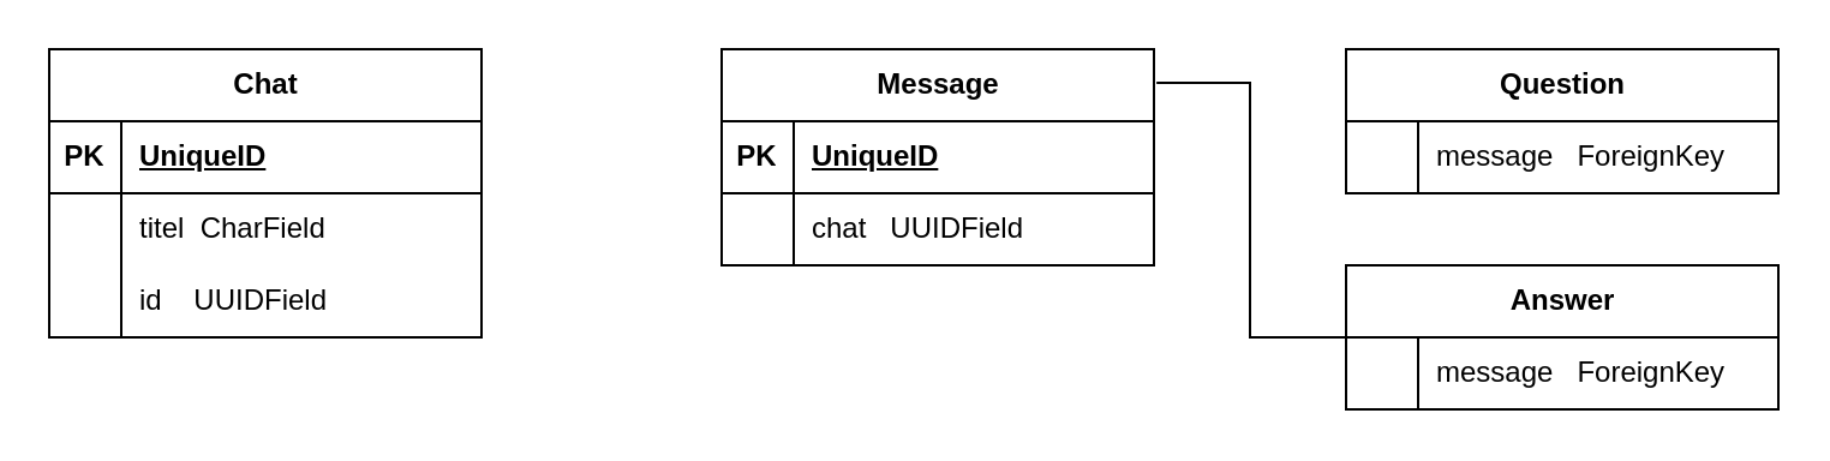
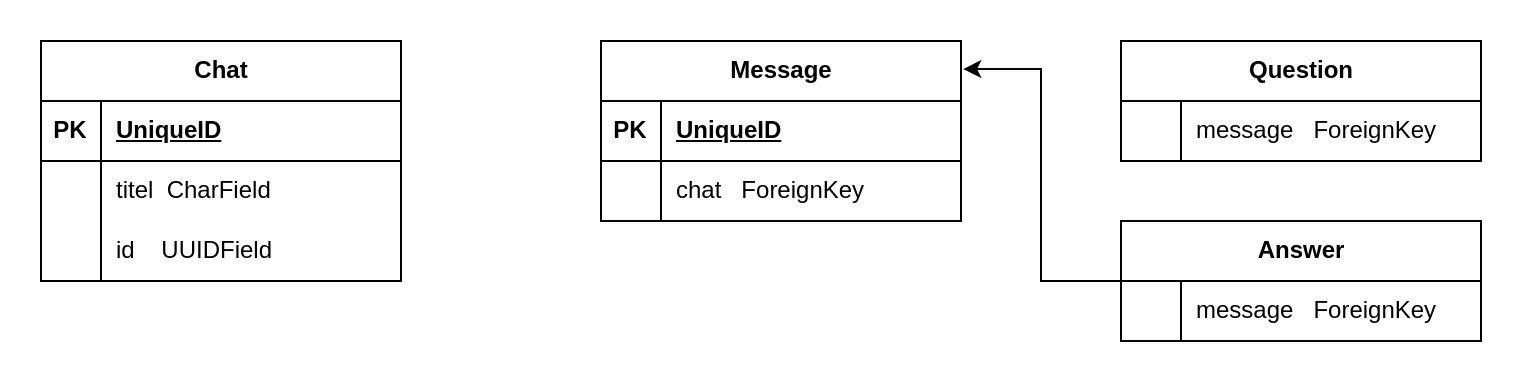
  <mxCell id="0" />
  <mxCell id="1" parent="0" />
  <mxCell id="2" value="Chat" style="shape=table;startSize=30;container=1;collapsible=1;childLayout=tableLayout;fixedRows=1;rowLines=0;fontStyle=1;align=center;resizeLast=1;html=1;" vertex="1" parent="1"><mxGeometry x="20" y="20" width="180" height="120" as="geometry" /></mxCell>
  <mxCell id="3" value="" style="shape=tableRow;horizontal=0;startSize=0;swimlaneHead=0;swimlaneBody=0;fillColor=none;collapsible=0;dropTarget=0;points=[[0,0.5],[1,0.5]];portConstraint=eastwest;top=0;left=0;right=0;bottom=1;" vertex="1" parent="2"><mxGeometry y="30" width="180" height="30" as="geometry" /></mxCell>
  <mxCell id="4" value="PK" style="shape=partialRectangle;connectable=0;fillColor=none;top=0;left=0;bottom=0;right=0;fontStyle=1;overflow=hidden;whiteSpace=wrap;html=1;" vertex="1" parent="3"><mxGeometry width="30" height="30" as="geometry"><mxRectangle width="30" height="30" as="alternateBounds" /></mxGeometry></mxCell>
  <mxCell id="5" value="UniqueID" style="shape=partialRectangle;connectable=0;fillColor=none;top=0;left=0;bottom=0;right=0;align=left;spacingLeft=6;fontStyle=5;overflow=hidden;whiteSpace=wrap;html=1;" vertex="1" parent="3"><mxGeometry x="30" width="150" height="30" as="geometry"><mxRectangle width="150" height="30" as="alternateBounds" /></mxGeometry></mxCell>
  <mxCell id="6" value="" style="shape=tableRow;horizontal=0;startSize=0;swimlaneHead=0;swimlaneBody=0;fillColor=none;collapsible=0;dropTarget=0;points=[[0,0.5],[1,0.5]];portConstraint=eastwest;top=0;left=0;right=0;bottom=0;" vertex="1" parent="2"><mxGeometry y="60" width="180" height="30" as="geometry" /></mxCell>
  <mxCell id="7" value="" style="shape=partialRectangle;connectable=0;fillColor=none;top=0;left=0;bottom=0;right=0;editable=1;overflow=hidden;whiteSpace=wrap;html=1;" vertex="1" parent="6"><mxGeometry width="30" height="30" as="geometry"><mxRectangle width="30" height="30" as="alternateBounds" /></mxGeometry></mxCell>
  <mxCell id="8" value="titel&amp;nbsp; CharField" style="shape=partialRectangle;connectable=0;fillColor=none;top=0;left=0;bottom=0;right=0;align=left;spacingLeft=6;overflow=hidden;whiteSpace=wrap;html=1;" vertex="1" parent="6"><mxGeometry x="30" width="150" height="30" as="geometry"><mxRectangle width="150" height="30" as="alternateBounds" /></mxGeometry></mxCell>
  <mxCell id="9" value="" style="shape=tableRow;horizontal=0;startSize=0;swimlaneHead=0;swimlaneBody=0;fillColor=none;collapsible=0;dropTarget=0;points=[[0,0.5],[1,0.5]];portConstraint=eastwest;top=0;left=0;right=0;bottom=0;" vertex="1" parent="2"><mxGeometry y="90" width="180" height="30" as="geometry" /></mxCell>
  <mxCell id="10" value="" style="shape=partialRectangle;connectable=0;fillColor=none;top=0;left=0;bottom=0;right=0;editable=1;overflow=hidden;whiteSpace=wrap;html=1;" vertex="1" parent="9"><mxGeometry width="30" height="30" as="geometry"><mxRectangle width="30" height="30" as="alternateBounds" /></mxGeometry></mxCell>
  <mxCell id="11" value="id&amp;nbsp; &amp;nbsp; UUIDField" style="shape=partialRectangle;connectable=0;fillColor=none;top=0;left=0;bottom=0;right=0;align=left;spacingLeft=6;overflow=hidden;whiteSpace=wrap;html=1;" vertex="1" parent="9"><mxGeometry x="30" width="150" height="30" as="geometry"><mxRectangle width="150" height="30" as="alternateBounds" /></mxGeometry></mxCell>
  <mxCell id="12" value="Message" style="shape=table;startSize=30;container=1;collapsible=1;childLayout=tableLayout;fixedRows=1;rowLines=0;fontStyle=1;align=center;resizeLast=1;html=1;" vertex="1" parent="1"><mxGeometry x="300" y="20" width="180" height="90" as="geometry" /></mxCell>
  <mxCell id="13" value="" style="shape=tableRow;horizontal=0;startSize=0;swimlaneHead=0;swimlaneBody=0;fillColor=none;collapsible=0;dropTarget=0;points=[[0,0.5],[1,0.5]];portConstraint=eastwest;top=0;left=0;right=0;bottom=1;" vertex="1" parent="12"><mxGeometry y="30" width="180" height="30" as="geometry" /></mxCell>
  <mxCell id="14" value="PK" style="shape=partialRectangle;connectable=0;fillColor=none;top=0;left=0;bottom=0;right=0;fontStyle=1;overflow=hidden;whiteSpace=wrap;html=1;" vertex="1" parent="13"><mxGeometry width="30" height="30" as="geometry"><mxRectangle width="30" height="30" as="alternateBounds" /></mxGeometry></mxCell>
  <mxCell id="15" value="UniqueID" style="shape=partialRectangle;connectable=0;fillColor=none;top=0;left=0;bottom=0;right=0;align=left;spacingLeft=6;fontStyle=5;overflow=hidden;whiteSpace=wrap;html=1;" vertex="1" parent="13"><mxGeometry x="30" width="150" height="30" as="geometry"><mxRectangle width="150" height="30" as="alternateBounds" /></mxGeometry></mxCell>
  <mxCell id="16" value="" style="shape=tableRow;horizontal=0;startSize=0;swimlaneHead=0;swimlaneBody=0;fillColor=none;collapsible=0;dropTarget=0;points=[[0,0.5],[1,0.5]];portConstraint=eastwest;top=0;left=0;right=0;bottom=0;" vertex="1" parent="12"><mxGeometry y="60" width="180" height="30" as="geometry" /></mxCell>
  <mxCell id="17" value="" style="shape=partialRectangle;connectable=0;fillColor=none;top=0;left=0;bottom=0;right=0;editable=1;overflow=hidden;whiteSpace=wrap;html=1;" vertex="1" parent="16"><mxGeometry width="30" height="30" as="geometry"><mxRectangle width="30" height="30" as="alternateBounds" /></mxGeometry></mxCell>
- <mxCell id="18" value="chat&amp;nbsp; &amp;nbsp;UUIDField" style="shape=partialRectangle;connectable=0;fillColor=none;top=0;left=0;bottom=0;right=0;align=left;spacingLeft=6;overflow=hidden;whiteSpace=wrap;html=1;" vertex="1" parent="16"><mxGeometry x="30" width="150" height="30" as="geometry"><mxRectangle width="150" height="30" as="alternateBounds" /></mxGeometry></mxCell>
+ <mxCell id="18" value="chat&amp;nbsp; &amp;nbsp;ForeignKey" style="shape=partialRectangle;connectable=0;fillColor=none;top=0;left=0;bottom=0;right=0;align=left;spacingLeft=6;overflow=hidden;whiteSpace=wrap;html=1;" vertex="1" parent="16"><mxGeometry x="30" width="150" height="30" as="geometry"><mxRectangle width="150" height="30" as="alternateBounds" /></mxGeometry></mxCell>
  <mxCell id="19" value="Question" style="shape=table;startSize=30;container=1;collapsible=1;childLayout=tableLayout;fixedRows=1;rowLines=0;fontStyle=1;align=center;resizeLast=1;html=1;" vertex="1" parent="1"><mxGeometry x="560" y="20" width="180" height="60" as="geometry" /></mxCell>
  <mxCell id="20" value="" style="shape=tableRow;horizontal=0;startSize=0;swimlaneHead=0;swimlaneBody=0;fillColor=none;collapsible=0;dropTarget=0;points=[[0,0.5],[1,0.5]];portConstraint=eastwest;top=0;left=0;right=0;bottom=0;" vertex="1" parent="19"><mxGeometry y="30" width="180" height="30" as="geometry" /></mxCell>
  <mxCell id="21" value="" style="shape=partialRectangle;connectable=0;fillColor=none;top=0;left=0;bottom=0;right=0;editable=1;overflow=hidden;whiteSpace=wrap;html=1;" vertex="1" parent="20"><mxGeometry width="30" height="30" as="geometry"><mxRectangle width="30" height="30" as="alternateBounds" /></mxGeometry></mxCell>
  <mxCell id="22" value="message&amp;nbsp; &amp;nbsp;ForeignKey" style="shape=partialRectangle;connectable=0;fillColor=none;top=0;left=0;bottom=0;right=0;align=left;spacingLeft=6;overflow=hidden;whiteSpace=wrap;html=1;" vertex="1" parent="20"><mxGeometry x="30" width="150" height="30" as="geometry"><mxRectangle width="150" height="30" as="alternateBounds" /></mxGeometry></mxCell>
  <mxCell id="23" value="Answer" style="shape=table;startSize=30;container=1;collapsible=1;childLayout=tableLayout;fixedRows=1;rowLines=0;fontStyle=1;align=center;resizeLast=1;html=1;" vertex="1" parent="1"><mxGeometry x="560" y="110" width="180" height="60" as="geometry" /></mxCell>
  <mxCell id="24" value="" style="shape=tableRow;horizontal=0;startSize=0;swimlaneHead=0;swimlaneBody=0;fillColor=none;collapsible=0;dropTarget=0;points=[[0,0.5],[1,0.5]];portConstraint=eastwest;top=0;left=0;right=0;bottom=0;" vertex="1" parent="23"><mxGeometry y="30" width="180" height="30" as="geometry" /></mxCell>
  <mxCell id="25" value="" style="shape=partialRectangle;connectable=0;fillColor=none;top=0;left=0;bottom=0;right=0;editable=1;overflow=hidden;whiteSpace=wrap;html=1;" vertex="1" parent="24"><mxGeometry width="30" height="30" as="geometry"><mxRectangle width="30" height="30" as="alternateBounds" /></mxGeometry></mxCell>
  <mxCell id="26" value="message&amp;nbsp; &amp;nbsp;ForeignKey" style="shape=partialRectangle;connectable=0;fillColor=none;top=0;left=0;bottom=0;right=0;align=left;spacingLeft=6;overflow=hidden;whiteSpace=wrap;html=1;" vertex="1" parent="24"><mxGeometry x="30" width="150" height="30" as="geometry"><mxRectangle width="150" height="30" as="alternateBounds" /></mxGeometry></mxCell>
- <mxCell id="27" style="edgeStyle=orthogonalEdgeStyle;rounded=0;orthogonalLoop=1;jettySize=auto;html=1;entryX=1.006;entryY=0.156;entryDx=0;entryDy=0;entryPerimeter=0;endArrow=none;" edge="1" parent="1" source="23" target="12"><mxGeometry relative="1" as="geometry" /></mxCell>
+ <mxCell id="27" style="edgeStyle=orthogonalEdgeStyle;rounded=0;orthogonalLoop=1;jettySize=auto;html=1;entryX=1.006;entryY=0.156;entryDx=0;entryDy=0;entryPerimeter=0;" edge="1" parent="1" source="23" target="12"><mxGeometry relative="1" as="geometry" /></mxCell>
